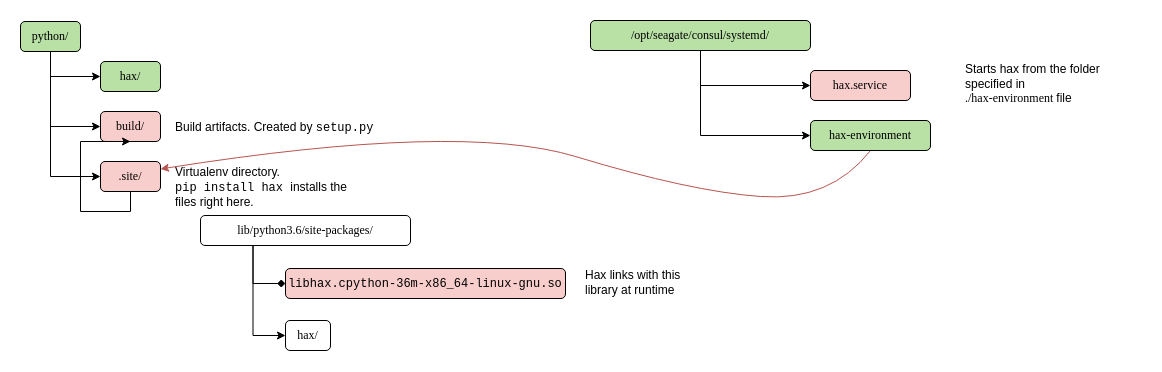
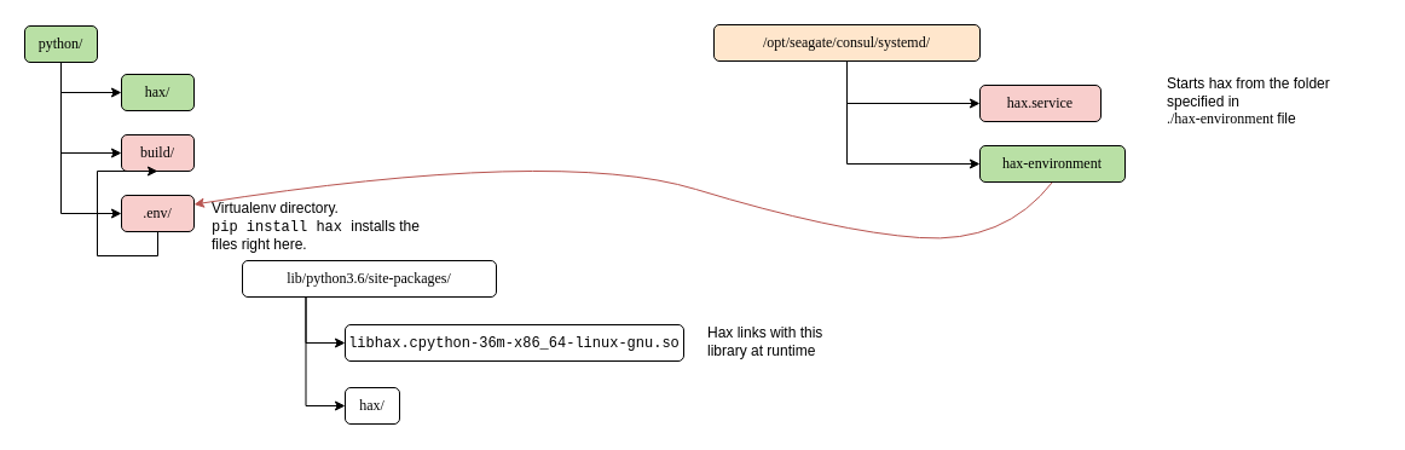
  <mxCell id="0" />
  <mxCell id="1" parent="0" />
  <mxCell id="2" style="edgeStyle=orthogonalEdgeStyle;rounded=0;orthogonalLoop=1;jettySize=auto;html=1;exitX=0.5;exitY=1;exitDx=0;exitDy=0;entryX=0;entryY=0.5;entryDx=0;entryDy=0;" edge="1" parent="1" source="3" target="4"><mxGeometry relative="1" as="geometry" /></mxCell>
  <mxCell id="3" value="&lt;font face=&quot;Lucida Console&quot;&gt;python/&lt;/font&gt;" style="rounded=1;whiteSpace=wrap;html=1;fillColor=#B9E0A5;" vertex="1" parent="1"><mxGeometry x="20" y="21" width="60" height="30" as="geometry" /></mxCell>
  <mxCell id="4" value="&lt;font face=&quot;Lucida Console&quot;&gt;hax/&lt;/font&gt;" style="rounded=1;whiteSpace=wrap;html=1;fillColor=#B9E0A5;" vertex="1" parent="1"><mxGeometry x="100" y="61" width="60" height="30" as="geometry" /></mxCell>
  <mxCell id="5" value="&lt;font face=&quot;Lucida Console&quot;&gt;build/&lt;/font&gt;" style="rounded=1;whiteSpace=wrap;html=1;fillColor=#F8CECC;" vertex="1" parent="1"><mxGeometry x="100" y="111" width="60" height="30" as="geometry" /></mxCell>
  <mxCell id="6" style="edgeStyle=orthogonalEdgeStyle;rounded=0;orthogonalLoop=1;jettySize=auto;html=1;exitX=0.5;exitY=1;exitDx=0;exitDy=0;" edge="1" parent="1" source="7" target="5"><mxGeometry relative="1" as="geometry" /></mxCell>
- <mxCell id="7" value="&lt;font face=&quot;Lucida Console&quot;&gt;.site/&lt;/font&gt;" style="rounded=1;whiteSpace=wrap;html=1;fillColor=#F8CECC;" vertex="1" parent="1"><mxGeometry x="100" y="161" width="60" height="30" as="geometry" /></mxCell>
+ <mxCell id="7" value="&lt;font face=&quot;Lucida Console&quot;&gt;.env/&lt;/font&gt;" style="rounded=1;whiteSpace=wrap;html=1;fillColor=#F8CECC;" vertex="1" parent="1"><mxGeometry x="100" y="161" width="60" height="30" as="geometry" /></mxCell>
  <mxCell id="8" style="edgeStyle=orthogonalEdgeStyle;rounded=0;orthogonalLoop=1;jettySize=auto;html=1;exitX=0.5;exitY=1;exitDx=0;exitDy=0;entryX=0;entryY=0.5;entryDx=0;entryDy=0;" edge="1" parent="1" source="3" target="5"><mxGeometry relative="1" as="geometry"><mxPoint x="60" y="61" as="sourcePoint" /><mxPoint x="110" y="86" as="targetPoint" /></mxGeometry></mxCell>
  <mxCell id="9" style="edgeStyle=orthogonalEdgeStyle;rounded=0;orthogonalLoop=1;jettySize=auto;html=1;exitX=0.5;exitY=1;exitDx=0;exitDy=0;entryX=0;entryY=0.5;entryDx=0;entryDy=0;" edge="1" parent="1" source="3" target="7"><mxGeometry relative="1" as="geometry"><mxPoint x="60" y="61" as="sourcePoint" /><mxPoint x="110" y="136" as="targetPoint" /></mxGeometry></mxCell>
  <mxCell id="10" value="&lt;br&gt;Virtualenv directory.&lt;br&gt;&lt;font face=&quot;Courier New&quot;&gt;pip install hax &lt;font face=&quot;Helvetica&quot;&gt;installs the files right here.&lt;/font&gt;&lt;/font&gt;" style="text;html=1;strokeColor=none;fillColor=none;spacing=5;spacingTop=-20;whiteSpace=wrap;overflow=hidden;rounded=0;" vertex="1" parent="1"><mxGeometry x="170" y="161" width="190" height="50" as="geometry" /></mxCell>
- <mxCell id="11" value="&lt;br&gt;Build artifacts. Created by &lt;font face=&quot;Courier New&quot;&gt;setup.py&amp;nbsp;&lt;/font&gt; " style="text;html=1;strokeColor=none;fillColor=none;spacing=5;spacingTop=-20;whiteSpace=wrap;overflow=hidden;rounded=0;" vertex="1" parent="1"><mxGeometry x="170" y="116" width="220" height="20" as="geometry" /></mxCell>
- <mxCell id="12" style="edgeStyle=orthogonalEdgeStyle;rounded=0;orthogonalLoop=1;jettySize=auto;html=1;exitX=0.25;exitY=1;exitDx=0;exitDy=0;entryX=0;entryY=0.5;entryDx=0;entryDy=0;endArrow=diamond;" edge="1" parent="1" source="13" target="14"><mxGeometry relative="1" as="geometry" /></mxCell>
+ <mxCell id="12" style="edgeStyle=orthogonalEdgeStyle;rounded=0;orthogonalLoop=1;jettySize=auto;html=1;exitX=0.25;exitY=1;exitDx=0;exitDy=0;entryX=0;entryY=0.5;entryDx=0;entryDy=0;" edge="1" parent="1" source="13" target="14"><mxGeometry relative="1" as="geometry" /></mxCell>
  <mxCell id="13" value="&lt;div&gt;&lt;font face=&quot;Lucida Console&quot;&gt;lib/python3.6/site-packages/&lt;/font&gt;&lt;/div&gt;" style="rounded=1;whiteSpace=wrap;html=1;" vertex="1" parent="1"><mxGeometry x="200" y="215" width="210" height="30" as="geometry" /></mxCell>
- <mxCell id="14" value="&lt;font face=&quot;Courier New&quot;&gt;libhax.cpython-36m-x86_64-linux-gnu.so&lt;br&gt;&lt;/font&gt;" style="rounded=1;whiteSpace=wrap;html=1;fillColor=#f8cecc;" vertex="1" parent="1"><mxGeometry x="285" y="268" width="280" height="30" as="geometry" /></mxCell>
+ <mxCell id="14" value="&lt;font face=&quot;Courier New&quot;&gt;libhax.cpython-36m-x86_64-linux-gnu.so&lt;br&gt;&lt;/font&gt;" style="rounded=1;whiteSpace=wrap;html=1;" vertex="1" parent="1"><mxGeometry x="285" y="268" width="280" height="30" as="geometry" /></mxCell>
  <mxCell id="15" value="&lt;font face=&quot;Lucida Console&quot;&gt;hax/&lt;/font&gt;" style="rounded=1;whiteSpace=wrap;html=1;" vertex="1" parent="1"><mxGeometry x="285" y="320" width="45" height="30" as="geometry" /></mxCell>
  <mxCell id="16" style="edgeStyle=orthogonalEdgeStyle;rounded=0;orthogonalLoop=1;jettySize=auto;html=1;exitX=0.25;exitY=1;exitDx=0;exitDy=0;entryX=0;entryY=0.5;entryDx=0;entryDy=0;" edge="1" parent="1" source="13" target="15"><mxGeometry relative="1" as="geometry"><mxPoint x="263" y="255" as="sourcePoint" /><mxPoint x="295" y="306" as="targetPoint" /></mxGeometry></mxCell>
  <mxCell id="17" value="&lt;br&gt;Hax links with this library at runtime" style="text;html=1;strokeColor=none;fillColor=none;spacing=5;spacingTop=-20;whiteSpace=wrap;overflow=hidden;rounded=0;" vertex="1" parent="1"><mxGeometry x="580" y="264" width="120" height="38" as="geometry" /></mxCell>
  <mxCell id="18" value="" style="curved=1;endArrow=classic;html=1;exitX=0.5;exitY=1;exitDx=0;exitDy=0;entryX=1;entryY=0.25;entryDx=0;entryDy=0;fillColor=#f8cecc;strokeColor=#b85450;" edge="1" parent="1" source="22" target="7"><mxGeometry width="50" height="50" relative="1" as="geometry"><mxPoint x="20" y="601" as="sourcePoint" /><mxPoint x="70" y="551" as="targetPoint" /><Array as="points"><mxPoint x="830" y="201" /><mxPoint x="690" y="191" /><mxPoint x="460" y="121" /></Array></mxGeometry></mxCell>
  <mxCell id="19" value="" style="group" vertex="1" connectable="0" parent="1"><mxGeometry x="590" y="20" width="550" height="130" as="geometry" /></mxCell>
- <mxCell id="20" value="&lt;font face=&quot;Lucida Console&quot;&gt;/opt/seagate/consul/systemd/&lt;/font&gt;" style="rounded=1;whiteSpace=wrap;html=1;fillColor=#B9E0A5;" vertex="1" parent="19"><mxGeometry width="220" height="30" as="geometry" /></mxCell>
+ <mxCell id="20" value="&lt;font face=&quot;Lucida Console&quot;&gt;/opt/seagate/consul/systemd/&lt;/font&gt;" style="rounded=1;whiteSpace=wrap;html=1;fillColor=#ffe6cc;" vertex="1" parent="19"><mxGeometry width="220" height="30" as="geometry" /></mxCell>
  <mxCell id="21" value="&lt;font face=&quot;Lucida Console&quot;&gt;hax.service&lt;/font&gt;" style="rounded=1;whiteSpace=wrap;html=1;fillColor=#f8cecc;" vertex="1" parent="19"><mxGeometry x="220" y="50" width="100" height="30" as="geometry" /></mxCell>
  <mxCell id="22" value="&lt;font face=&quot;Lucida Console&quot;&gt;hax-environment&lt;/font&gt;" style="rounded=1;whiteSpace=wrap;html=1;fillColor=#B9E0A5;" vertex="1" parent="19"><mxGeometry x="220" y="100" width="120" height="30" as="geometry" /></mxCell>
  <mxCell id="23" value="&lt;br&gt;Starts hax from the folder specified in &lt;font face=&quot;Lucida Console&quot;&gt;&lt;br&gt;./hax-environment &lt;font face=&quot;Helvetica&quot;&gt;file&lt;/font&gt;&lt;br&gt;&lt;/font&gt;" style="text;html=1;strokeColor=none;fillColor=none;spacing=5;spacingTop=-20;whiteSpace=wrap;overflow=hidden;rounded=0;" vertex="1" parent="19"><mxGeometry x="370" y="38" width="180" height="54" as="geometry" /></mxCell>
  <mxCell id="24" style="edgeStyle=orthogonalEdgeStyle;rounded=0;orthogonalLoop=1;jettySize=auto;html=1;exitX=0.5;exitY=1;exitDx=0;exitDy=0;entryX=0;entryY=0.5;entryDx=0;entryDy=0;" edge="1" parent="19" source="20" target="21"><mxGeometry relative="1" as="geometry" /></mxCell>
  <mxCell id="25" style="edgeStyle=orthogonalEdgeStyle;rounded=0;orthogonalLoop=1;jettySize=auto;html=1;exitX=0.5;exitY=1;exitDx=0;exitDy=0;entryX=0;entryY=0.5;entryDx=0;entryDy=0;" edge="1" parent="19" source="20" target="22"><mxGeometry relative="1" as="geometry"><mxPoint x="140" y="440" as="sourcePoint" /><mxPoint x="250" y="475" as="targetPoint" /></mxGeometry></mxCell>
